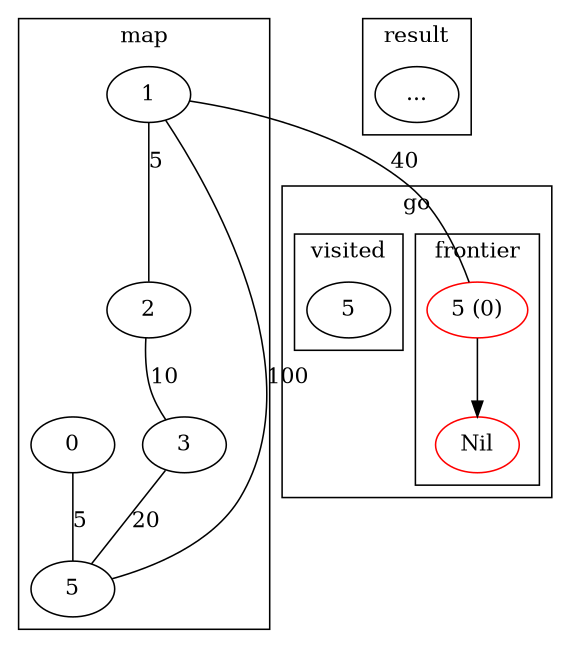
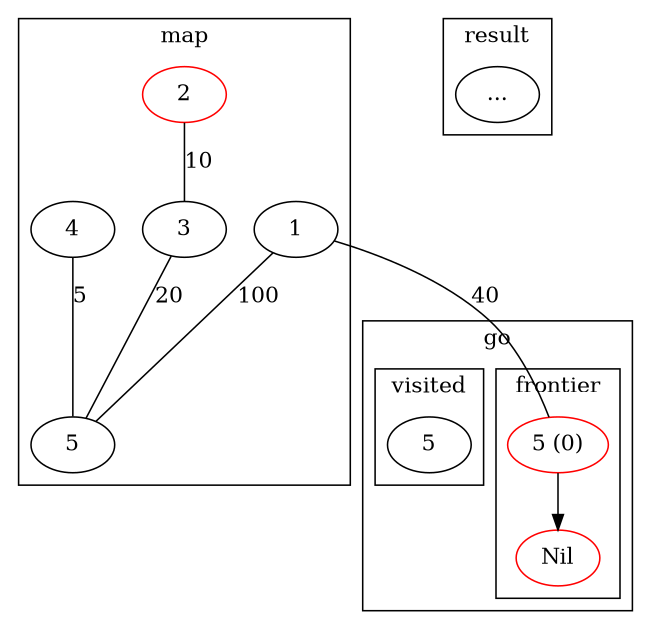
  graph {
    edge [weight=95]
    n1 [label=1]
-   n2 [label=2]
+   n2 [label=2 color=red]
    n3 [label=3]
    n4 [label=5]
-   n5 [label=0]
+   n5 [label=4]
    n6 [color=red label="5 (0)"]
    n7 [color=red label=Nil]
    n8 [label=5]
    n9 [label="..."]
    subgraph cluster_1 {
      label=map
      n1
      n2
      n3
      n4
      n5
    }
    subgraph cluster_2 {
      label=go
      subgraph cluster_3 {
        label=frontier
        n6
        n7
      }
      subgraph cluster_4 {
        label=visited
        n8
      }
      subgraph cluster_5 {
        label="current location"
      }
      subgraph cluster_6 {
        label="new elements"
      }
    }
    subgraph cluster_7 {
      label=result
      n9
    }
-   n1 -- n2 [label=5]
    n1 -- n4 [label=100 weight=1]
    n1 -- n6 [label=40 weight=60]
    n2 -- n3 [label=10 weight=90]
    n3 -- n4 [label=20 weight=80]
    n5 -- n4 [label=5]
    n6 -- n7 [dir=forward weight=""]
  }
